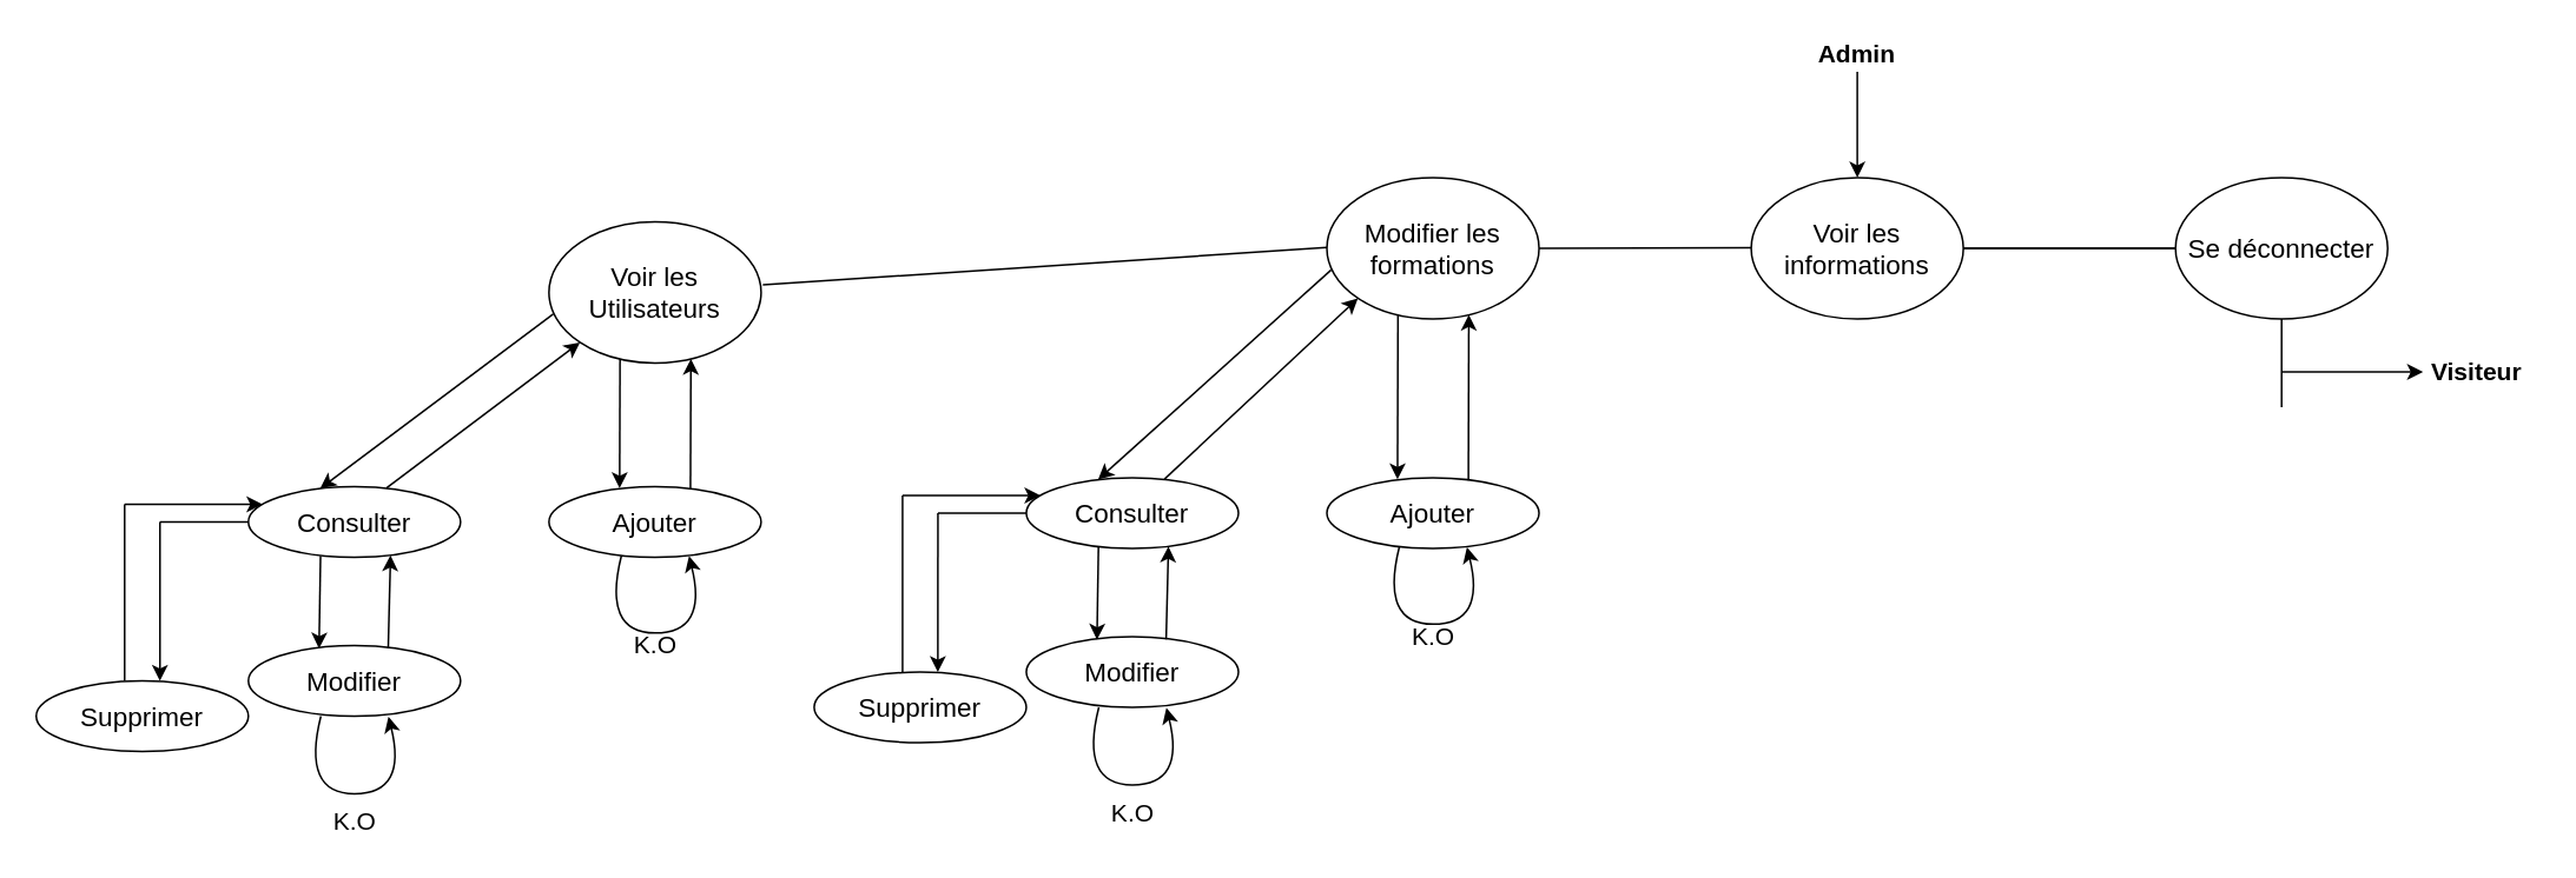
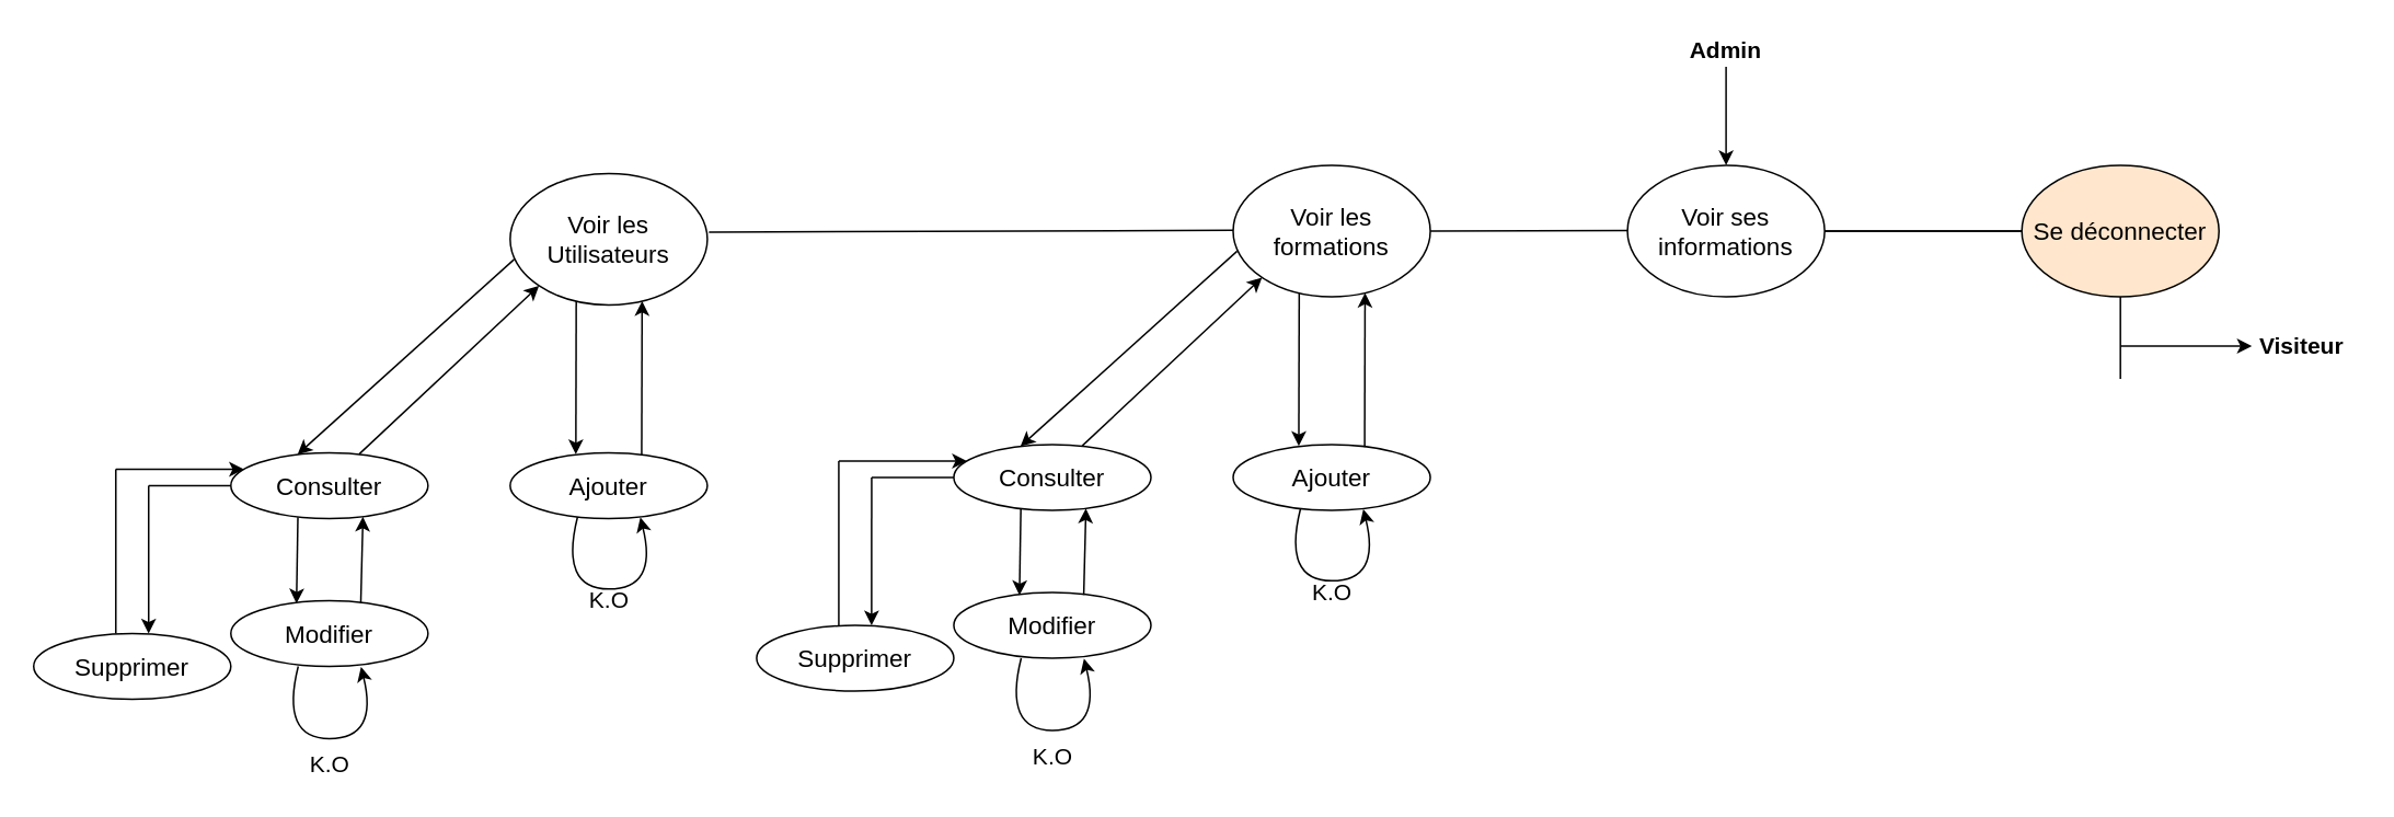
  <mxCell id="0" />
  <mxCell id="1" parent="0" />
  <mxCell id="2" value="" style="endArrow=none;html=1;exitX=1;exitY=0.5;exitDx=0;exitDy=0;" parent="1" edge="1"><mxGeometry width="50" height="50" relative="1" as="geometry"><mxPoint x="1110" y="140" as="sourcePoint" /><mxPoint x="1230" y="140" as="targetPoint" /></mxGeometry></mxCell>
- <mxCell id="3" value="&lt;font style=&quot;font-size: 15px&quot;&gt;Voir les informations&lt;/font&gt;" style="ellipse;whiteSpace=wrap;html=1;" parent="1" vertex="1"><mxGeometry x="990" y="100" width="120" height="80" as="geometry" /></mxCell>
+ <mxCell id="3" value="&lt;font style=&quot;font-size: 15px&quot;&gt;Voir ses informations&lt;/font&gt;" style="ellipse;whiteSpace=wrap;html=1;" parent="1" vertex="1"><mxGeometry x="990" y="100" width="120" height="80" as="geometry" /></mxCell>
  <mxCell id="4" value="" style="endArrow=classic;html=1;entryX=0.5;entryY=0;entryDx=0;entryDy=0;" parent="1" target="3" edge="1"><mxGeometry width="50" height="50" relative="1" as="geometry"><mxPoint x="1050" y="40" as="sourcePoint" /><mxPoint x="1080" y="0" as="targetPoint" /></mxGeometry></mxCell>
  <mxCell id="5" value="&lt;b&gt;&lt;font style=&quot;font-size: 14px&quot;&gt;Admin&lt;/font&gt;&lt;/b&gt;" style="text;html=1;strokeColor=none;fillColor=none;align=center;verticalAlign=middle;whiteSpace=wrap;rounded=0;" parent="1" vertex="1"><mxGeometry x="1030" y="20" width="40" height="20" as="geometry" /></mxCell>
  <mxCell id="6" value="" style="endArrow=none;html=1;exitX=1;exitY=0.5;exitDx=0;exitDy=0;" parent="1" source="3" edge="1"><mxGeometry width="50" height="50" relative="1" as="geometry"><mxPoint x="1140" y="180" as="sourcePoint" /><mxPoint x="1230" y="140" as="targetPoint" /></mxGeometry></mxCell>
  <mxCell id="7" value="" style="endArrow=classic;html=1;" parent="1" edge="1"><mxGeometry width="50" height="50" relative="1" as="geometry"><mxPoint x="1290" y="210" as="sourcePoint" /><mxPoint x="1370" y="210" as="targetPoint" /></mxGeometry></mxCell>
- <mxCell id="8" value="&lt;font style=&quot;font-size: 15px&quot;&gt;Se déconnecter&lt;/font&gt;" style="ellipse;whiteSpace=wrap;html=1;" parent="1" vertex="1"><mxGeometry x="1230" y="100" width="120" height="80" as="geometry" /></mxCell>
+ <mxCell id="8" value="&lt;font style=&quot;font-size: 15px&quot;&gt;Se déconnecter&lt;/font&gt;" style="ellipse;whiteSpace=wrap;html=1;fillColor=#ffe6cc;" parent="1" vertex="1"><mxGeometry x="1230" y="100" width="120" height="80" as="geometry" /></mxCell>
  <mxCell id="9" value="" style="endArrow=none;html=1;entryX=0.5;entryY=1;entryDx=0;entryDy=0;" parent="1" target="8" edge="1"><mxGeometry width="50" height="50" relative="1" as="geometry"><mxPoint x="1290" y="230" as="sourcePoint" /><mxPoint x="1290" y="250" as="targetPoint" /></mxGeometry></mxCell>
  <mxCell id="10" value="&lt;b&gt;&lt;font style=&quot;font-size: 14px&quot;&gt;Visiteur&lt;/font&gt;&lt;/b&gt;" style="text;html=1;align=center;verticalAlign=middle;resizable=0;points=[];autosize=1;" parent="1" vertex="1"><mxGeometry x="1365" y="200" width="70" height="20" as="geometry" /></mxCell>
  <mxCell id="11" value="" style="endArrow=none;html=1;" parent="1" source="12" edge="1"><mxGeometry width="50" height="50" relative="1" as="geometry"><mxPoint x="540" y="140" as="sourcePoint" /><mxPoint x="990" y="139.71" as="targetPoint" /></mxGeometry></mxCell>
- <mxCell id="12" value="&lt;font style=&quot;font-size: 15px&quot;&gt;Modifier les&lt;br&gt;formations&lt;br&gt;&lt;/font&gt;" style="ellipse;whiteSpace=wrap;html=1;" parent="1" vertex="1"><mxGeometry x="750" y="100" width="120" height="80" as="geometry" /></mxCell>
+ <mxCell id="12" value="&lt;font style=&quot;font-size: 15px&quot;&gt;Voir les&lt;br&gt;formations&lt;br&gt;&lt;/font&gt;" style="ellipse;whiteSpace=wrap;html=1;" parent="1" vertex="1"><mxGeometry x="750" y="100" width="120" height="80" as="geometry" /></mxCell>
  <mxCell id="13" value="&lt;font style=&quot;font-size: 15px&quot;&gt;Ajouter&lt;/font&gt;" style="ellipse;whiteSpace=wrap;html=1;" parent="1" vertex="1"><mxGeometry x="750" y="270" width="120" height="40" as="geometry" /></mxCell>
  <mxCell id="14" value="" style="endArrow=classic;html=1;entryX=0.333;entryY=0.022;entryDx=0;entryDy=0;entryPerimeter=0;exitX=0.335;exitY=0.972;exitDx=0;exitDy=0;exitPerimeter=0;" parent="1" source="12" target="13" edge="1"><mxGeometry width="50" height="50" relative="1" as="geometry"><mxPoint x="790" y="180" as="sourcePoint" /><mxPoint x="790" y="260" as="targetPoint" /></mxGeometry></mxCell>
  <mxCell id="15" value="" style="endArrow=classic;html=1;entryX=0.669;entryY=0.97;entryDx=0;entryDy=0;entryPerimeter=0;exitX=0.667;exitY=0.039;exitDx=0;exitDy=0;exitPerimeter=0;" parent="1" source="13" target="12" edge="1"><mxGeometry width="50" height="50" relative="1" as="geometry"><mxPoint x="830" y="264" as="sourcePoint" /><mxPoint x="830" y="181.5" as="targetPoint" /></mxGeometry></mxCell>
  <mxCell id="16" value="" style="curved=1;endArrow=classic;html=1;entryX=0.66;entryY=0.981;entryDx=0;entryDy=0;entryPerimeter=0;" edge="1" parent="1" target="13"><mxGeometry width="50" height="50" relative="1" as="geometry"><mxPoint x="791" y="309" as="sourcePoint" /><mxPoint x="829.2" y="310" as="targetPoint" /><Array as="points"><mxPoint x="780" y="352.88" /><mxPoint x="840" y="352.88" /></Array></mxGeometry></mxCell>
  <mxCell id="17" value="&lt;font style=&quot;font-size: 14px&quot;&gt;K.O&lt;/font&gt;" style="text;html=1;align=center;verticalAlign=middle;resizable=0;points=[];autosize=1;" vertex="1" parent="1"><mxGeometry x="790" y="350" width="40" height="20" as="geometry" /></mxCell>
  <mxCell id="18" value="&lt;font style=&quot;font-size: 15px&quot;&gt;Consulter&lt;/font&gt;" style="ellipse;whiteSpace=wrap;html=1;" vertex="1" parent="1"><mxGeometry x="580" y="270" width="120" height="40" as="geometry" /></mxCell>
  <mxCell id="19" value="" style="endArrow=classic;html=1;entryX=0.338;entryY=0.026;entryDx=0;entryDy=0;entryPerimeter=0;exitX=0.02;exitY=0.653;exitDx=0;exitDy=0;exitPerimeter=0;" edge="1" parent="1" source="12" target="18"><mxGeometry width="50" height="50" relative="1" as="geometry"><mxPoint x="610.24" y="180" as="sourcePoint" /><mxPoint x="610" y="273.12" as="targetPoint" /></mxGeometry></mxCell>
  <mxCell id="20" value="" style="endArrow=classic;html=1;exitX=0.651;exitY=0.019;exitDx=0;exitDy=0;exitPerimeter=0;entryX=0;entryY=1;entryDx=0;entryDy=0;" edge="1" parent="1" source="18" target="12"><mxGeometry width="50" height="50" relative="1" as="geometry"><mxPoint y="380" as="sourcePoint" x="670" /><mxPoint x="740" y="190" as="targetPoint" /></mxGeometry></mxCell>
  <mxCell id="21" value="&lt;font style=&quot;font-size: 15px&quot;&gt;Modifier&lt;/font&gt;" style="ellipse;whiteSpace=wrap;html=1;" vertex="1" parent="1"><mxGeometry x="580" y="360" width="120" height="40" as="geometry" /></mxCell>
  <mxCell id="22" value="" style="endArrow=classic;html=1;exitX=0.34;exitY=0.981;exitDx=0;exitDy=0;exitPerimeter=0;entryX=0.333;entryY=0.042;entryDx=0;entryDy=0;entryPerimeter=0;" edge="1" parent="1" target="21" source="18"><mxGeometry width="50" height="50" relative="1" as="geometry"><mxPoint x="620.2" y="310.16" as="sourcePoint" /><mxPoint x="620" y="360" as="targetPoint" /></mxGeometry></mxCell>
  <mxCell id="23" value="" style="endArrow=classic;html=1;entryX=0.67;entryY=0.972;entryDx=0;entryDy=0;entryPerimeter=0;exitX=0.659;exitY=0.036;exitDx=0;exitDy=0;exitPerimeter=0;" edge="1" parent="1" source="21" target="18"><mxGeometry width="50" height="50" relative="1" as="geometry"><mxPoint x="660" y="350" as="sourcePoint" /><mxPoint x="660.28" y="310" as="targetPoint" /></mxGeometry></mxCell>
  <mxCell id="24" value="&lt;font style=&quot;font-size: 14px&quot;&gt;K.O&lt;/font&gt;" style="text;html=1;align=center;verticalAlign=middle;resizable=0;points=[];autosize=1;" vertex="1" parent="1"><mxGeometry x="620" y="450" width="40" height="20" as="geometry" /></mxCell>
  <mxCell id="25" value="" style="curved=1;endArrow=classic;html=1;entryX=0.66;entryY=0.981;entryDx=0;entryDy=0;entryPerimeter=0;" edge="1" parent="1"><mxGeometry width="50" height="50" relative="1" as="geometry"><mxPoint x="621" y="400" as="sourcePoint" /><mxPoint x="659.2" y="400.24" as="targetPoint" /><Array as="points"><mxPoint x="610" y="443.88" /><mxPoint y="443.88" x="670" /></Array></mxGeometry></mxCell>
  <mxCell id="26" value="" style="endArrow=classic;html=1;" edge="1" parent="1"><mxGeometry width="50" height="50" relative="1" as="geometry"><mxPoint x="510" y="280" as="sourcePoint" /><mxPoint x="588" y="280" as="targetPoint" /></mxGeometry></mxCell>
  <mxCell id="27" value="" style="endArrow=none;html=1;" edge="1" parent="1"><mxGeometry width="50" height="50" relative="1" as="geometry"><mxPoint x="510" y="380" as="sourcePoint" /><mxPoint x="510" y="280" as="targetPoint" /></mxGeometry></mxCell>
  <mxCell id="28" value="&lt;font style=&quot;font-size: 15px&quot;&gt;Supprimer&lt;/font&gt;" style="ellipse;whiteSpace=wrap;html=1;" vertex="1" parent="1"><mxGeometry x="460" y="380" width="120" height="40" as="geometry" /></mxCell>
  <mxCell id="29" value="" style="endArrow=classic;html=1;entryX=0.583;entryY=0;entryDx=0;entryDy=0;entryPerimeter=0;" edge="1" parent="1" target="28"><mxGeometry width="50" height="50" relative="1" as="geometry"><mxPoint x="530" y="290" as="sourcePoint" /><mxPoint x="580" y="330" as="targetPoint" /></mxGeometry></mxCell>
  <mxCell id="30" value="" style="endArrow=none;html=1;entryX=0;entryY=0.5;entryDx=0;entryDy=0;" edge="1" parent="1" target="18"><mxGeometry width="50" height="50" relative="1" as="geometry"><mxPoint x="530" y="290" as="sourcePoint" /><mxPoint x="520" y="290" as="targetPoint" /></mxGeometry></mxCell>
- <mxCell id="31" value="&lt;font style=&quot;font-size: 15px&quot;&gt;Voir les&lt;br&gt;Utilisateurs&lt;br&gt;&lt;/font&gt;" style="ellipse;whiteSpace=wrap;html=1;" vertex="1" parent="1"><mxGeometry x="310" y="125" width="120" height="80" as="geometry" /></mxCell>
+ <mxCell id="31" value="&lt;font style=&quot;font-size: 15px&quot;&gt;Voir les&lt;br&gt;Utilisateurs&lt;br&gt;&lt;/font&gt;" style="ellipse;whiteSpace=wrap;html=1;" vertex="1" parent="1"><mxGeometry x="310" y="105" width="120" height="80" as="geometry" /></mxCell>
  <mxCell id="32" value="" style="endArrow=classic;html=1;entryX=0.333;entryY=0.022;entryDx=0;entryDy=0;entryPerimeter=0;exitX=0.335;exitY=0.972;exitDx=0;exitDy=0;exitPerimeter=0;" edge="1" parent="1" source="31"><mxGeometry width="50" height="50" relative="1" as="geometry"><mxPoint x="350" y="185" as="sourcePoint" /><mxPoint x="349.96" y="275.88" as="targetPoint" /></mxGeometry></mxCell>
  <mxCell id="33" value="" style="endArrow=classic;html=1;entryX=0.669;entryY=0.97;entryDx=0;entryDy=0;entryPerimeter=0;exitX=0.667;exitY=0.039;exitDx=0;exitDy=0;exitPerimeter=0;" edge="1" parent="1" target="31"><mxGeometry width="50" height="50" relative="1" as="geometry"><mxPoint x="390.04" y="276.56" as="sourcePoint" /><mxPoint x="390" y="186.5" as="targetPoint" /></mxGeometry></mxCell>
  <mxCell id="34" value="" style="curved=1;endArrow=classic;html=1;entryX=0.66;entryY=0.981;entryDx=0;entryDy=0;entryPerimeter=0;" edge="1" parent="1"><mxGeometry width="50" height="50" relative="1" as="geometry"><mxPoint x="351" y="314" as="sourcePoint" /><mxPoint x="389.2" y="314.24" as="targetPoint" /><Array as="points"><mxPoint x="340" y="357.88" /><mxPoint x="400" y="357.88" /></Array></mxGeometry></mxCell>
  <mxCell id="35" value="&lt;font style=&quot;font-size: 14px&quot;&gt;K.O&lt;/font&gt;" style="text;html=1;align=center;verticalAlign=middle;resizable=0;points=[];autosize=1;" vertex="1" parent="1"><mxGeometry x="350" y="355" width="40" height="20" as="geometry" /></mxCell>
  <mxCell id="36" value="&lt;font style=&quot;font-size: 15px&quot;&gt;Consulter&lt;/font&gt;" style="ellipse;whiteSpace=wrap;html=1;" vertex="1" parent="1"><mxGeometry x="140" y="275" width="120" height="40" as="geometry" /></mxCell>
  <mxCell id="37" value="" style="endArrow=classic;html=1;entryX=0.338;entryY=0.026;entryDx=0;entryDy=0;entryPerimeter=0;exitX=0.02;exitY=0.653;exitDx=0;exitDy=0;exitPerimeter=0;" edge="1" parent="1" source="31" target="36"><mxGeometry width="50" height="50" relative="1" as="geometry"><mxPoint x="170.24" y="185" as="sourcePoint" /><mxPoint x="170" y="278.12" as="targetPoint" /></mxGeometry></mxCell>
  <mxCell id="38" value="" style="endArrow=classic;html=1;exitX=0.651;exitY=0.019;exitDx=0;exitDy=0;exitPerimeter=0;entryX=0;entryY=1;entryDx=0;entryDy=0;" edge="1" parent="1" source="36" target="31"><mxGeometry width="50" height="50" relative="1" as="geometry"><mxPoint x="230" y="385" as="sourcePoint" /><mxPoint x="300" y="195" as="targetPoint" /></mxGeometry></mxCell>
  <mxCell id="39" value="&lt;font style=&quot;font-size: 15px&quot;&gt;Modifier&lt;/font&gt;" style="ellipse;whiteSpace=wrap;html=1;" vertex="1" parent="1"><mxGeometry x="140" y="365" width="120" height="40" as="geometry" /></mxCell>
  <mxCell id="40" value="" style="endArrow=classic;html=1;exitX=0.34;exitY=0.981;exitDx=0;exitDy=0;exitPerimeter=0;entryX=0.333;entryY=0.042;entryDx=0;entryDy=0;entryPerimeter=0;" edge="1" parent="1" source="36" target="39"><mxGeometry width="50" height="50" relative="1" as="geometry"><mxPoint x="180.2" y="315.16" as="sourcePoint" /><mxPoint x="180" y="365" as="targetPoint" /></mxGeometry></mxCell>
  <mxCell id="41" value="" style="endArrow=classic;html=1;entryX=0.67;entryY=0.972;entryDx=0;entryDy=0;entryPerimeter=0;exitX=0.659;exitY=0.036;exitDx=0;exitDy=0;exitPerimeter=0;" edge="1" parent="1" source="39" target="36"><mxGeometry width="50" height="50" relative="1" as="geometry"><mxPoint x="220" y="355" as="sourcePoint" /><mxPoint x="220.28" y="315" as="targetPoint" /></mxGeometry></mxCell>
  <mxCell id="42" value="&lt;font style=&quot;font-size: 14px&quot;&gt;K.O&lt;/font&gt;" style="text;html=1;align=center;verticalAlign=middle;resizable=0;points=[];autosize=1;" vertex="1" parent="1"><mxGeometry x="180" y="455" width="40" height="20" as="geometry" /></mxCell>
  <mxCell id="43" value="" style="curved=1;endArrow=classic;html=1;entryX=0.66;entryY=0.981;entryDx=0;entryDy=0;entryPerimeter=0;" edge="1" parent="1"><mxGeometry width="50" height="50" relative="1" as="geometry"><mxPoint x="181" y="405" as="sourcePoint" /><mxPoint x="219.2" y="405.24" as="targetPoint" /><Array as="points"><mxPoint x="170" y="448.88" /><mxPoint x="230" y="448.88" /></Array></mxGeometry></mxCell>
  <mxCell id="44" value="" style="endArrow=classic;html=1;" edge="1" parent="1"><mxGeometry width="50" height="50" relative="1" as="geometry"><mxPoint x="70" y="285" as="sourcePoint" /><mxPoint x="148" y="285" as="targetPoint" /></mxGeometry></mxCell>
  <mxCell id="45" value="" style="endArrow=none;html=1;" edge="1" parent="1"><mxGeometry width="50" height="50" relative="1" as="geometry"><mxPoint x="70" y="385" as="sourcePoint" /><mxPoint x="70" y="285" as="targetPoint" /></mxGeometry></mxCell>
  <mxCell id="46" value="&lt;font style=&quot;font-size: 15px&quot;&gt;Supprimer&lt;/font&gt;" style="ellipse;whiteSpace=wrap;html=1;" vertex="1" parent="1"><mxGeometry x="20" y="385" width="120" height="40" as="geometry" /></mxCell>
  <mxCell id="47" value="" style="endArrow=classic;html=1;entryX=0.583;entryY=0;entryDx=0;entryDy=0;entryPerimeter=0;" edge="1" parent="1" target="46"><mxGeometry width="50" height="50" relative="1" as="geometry"><mxPoint x="90" y="295" as="sourcePoint" /><mxPoint x="140" y="335" as="targetPoint" /></mxGeometry></mxCell>
  <mxCell id="48" value="" style="endArrow=none;html=1;entryX=0;entryY=0.5;entryDx=0;entryDy=0;" edge="1" parent="1" target="36"><mxGeometry width="50" height="50" relative="1" as="geometry"><mxPoint x="90" y="295" as="sourcePoint" /><mxPoint x="80" y="295" as="targetPoint" /></mxGeometry></mxCell>
  <mxCell id="49" value="&lt;font style=&quot;font-size: 15px&quot;&gt;Ajouter&lt;/font&gt;" style="ellipse;whiteSpace=wrap;html=1;" vertex="1" parent="1"><mxGeometry x="310" y="275" width="120" height="40" as="geometry" /></mxCell>
  <mxCell id="50" value="" style="endArrow=none;html=1;exitX=1.008;exitY=0.446;exitDx=0;exitDy=0;exitPerimeter=0;" edge="1" parent="1" source="31"><mxGeometry width="50" height="50" relative="1" as="geometry"><mxPoint x="440" y="140" as="sourcePoint" /><mxPoint x="750" y="139.58" as="targetPoint" /></mxGeometry></mxCell>
